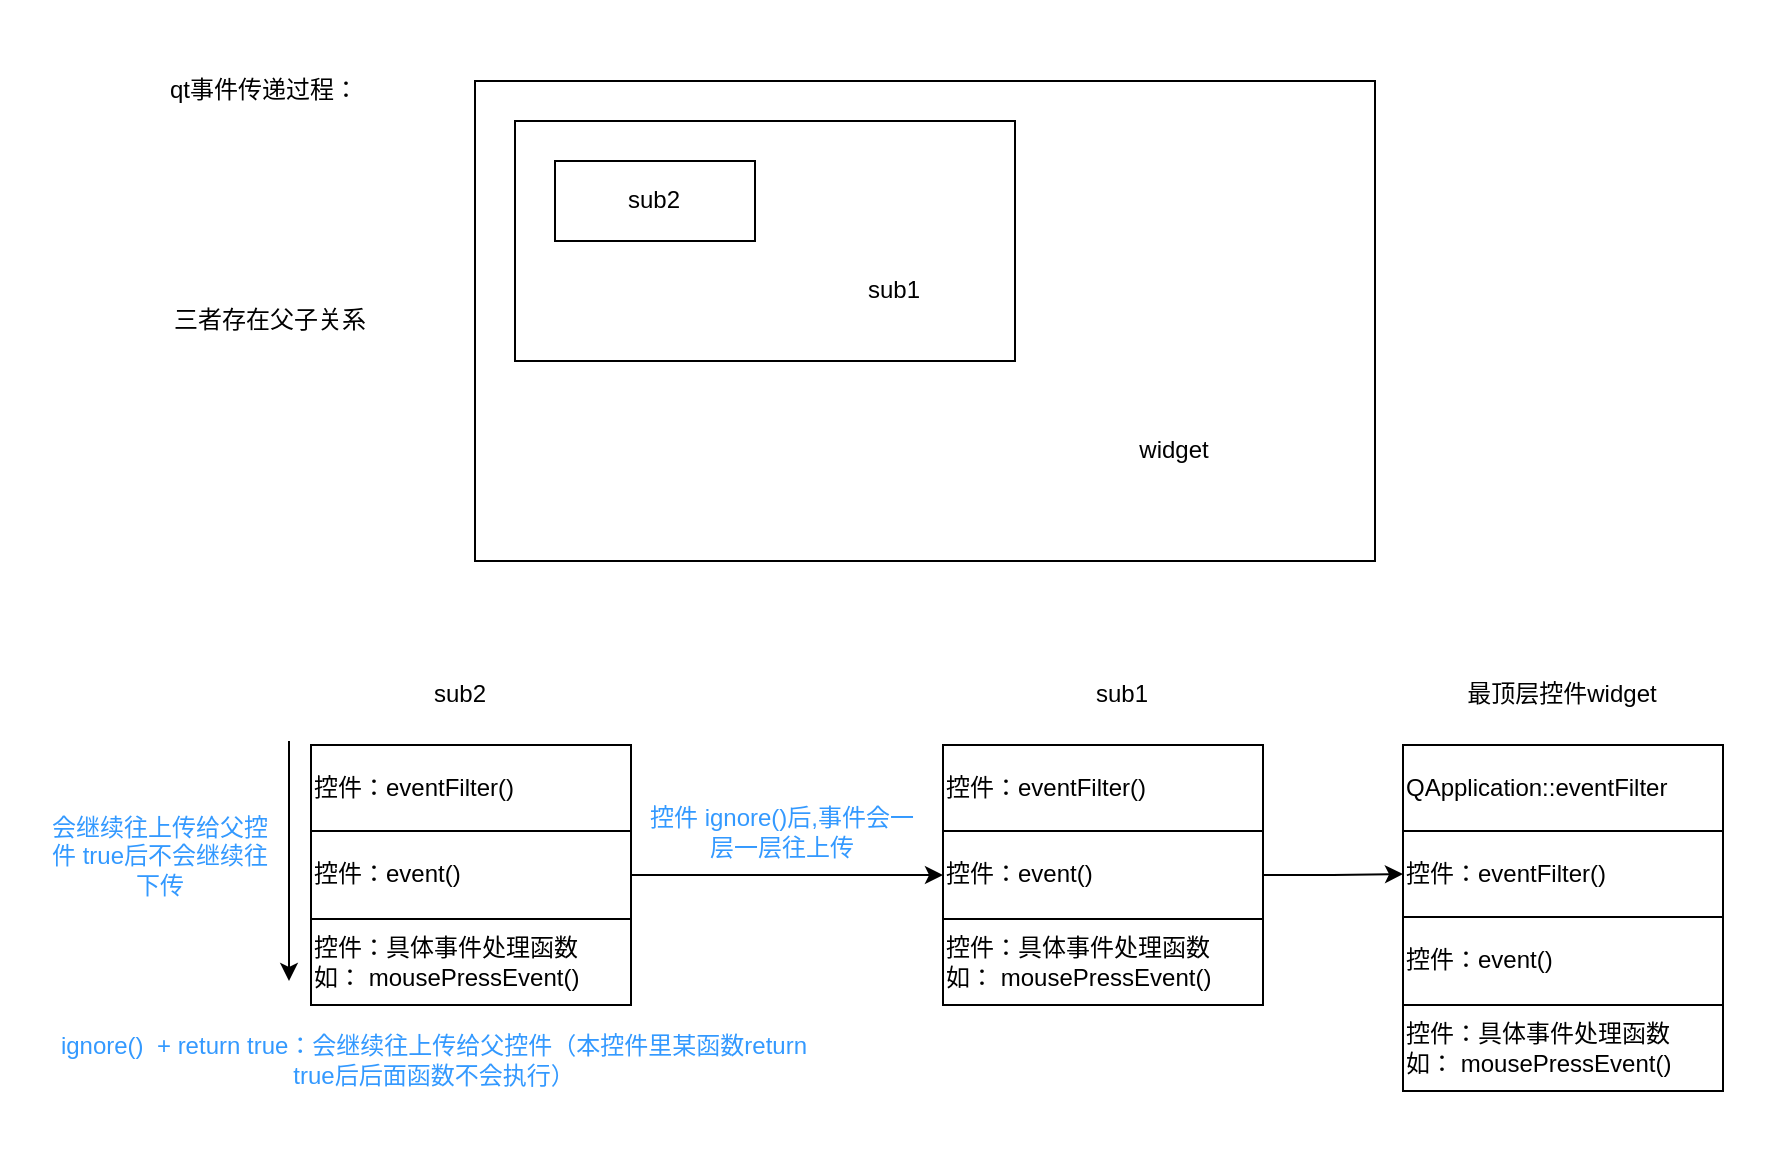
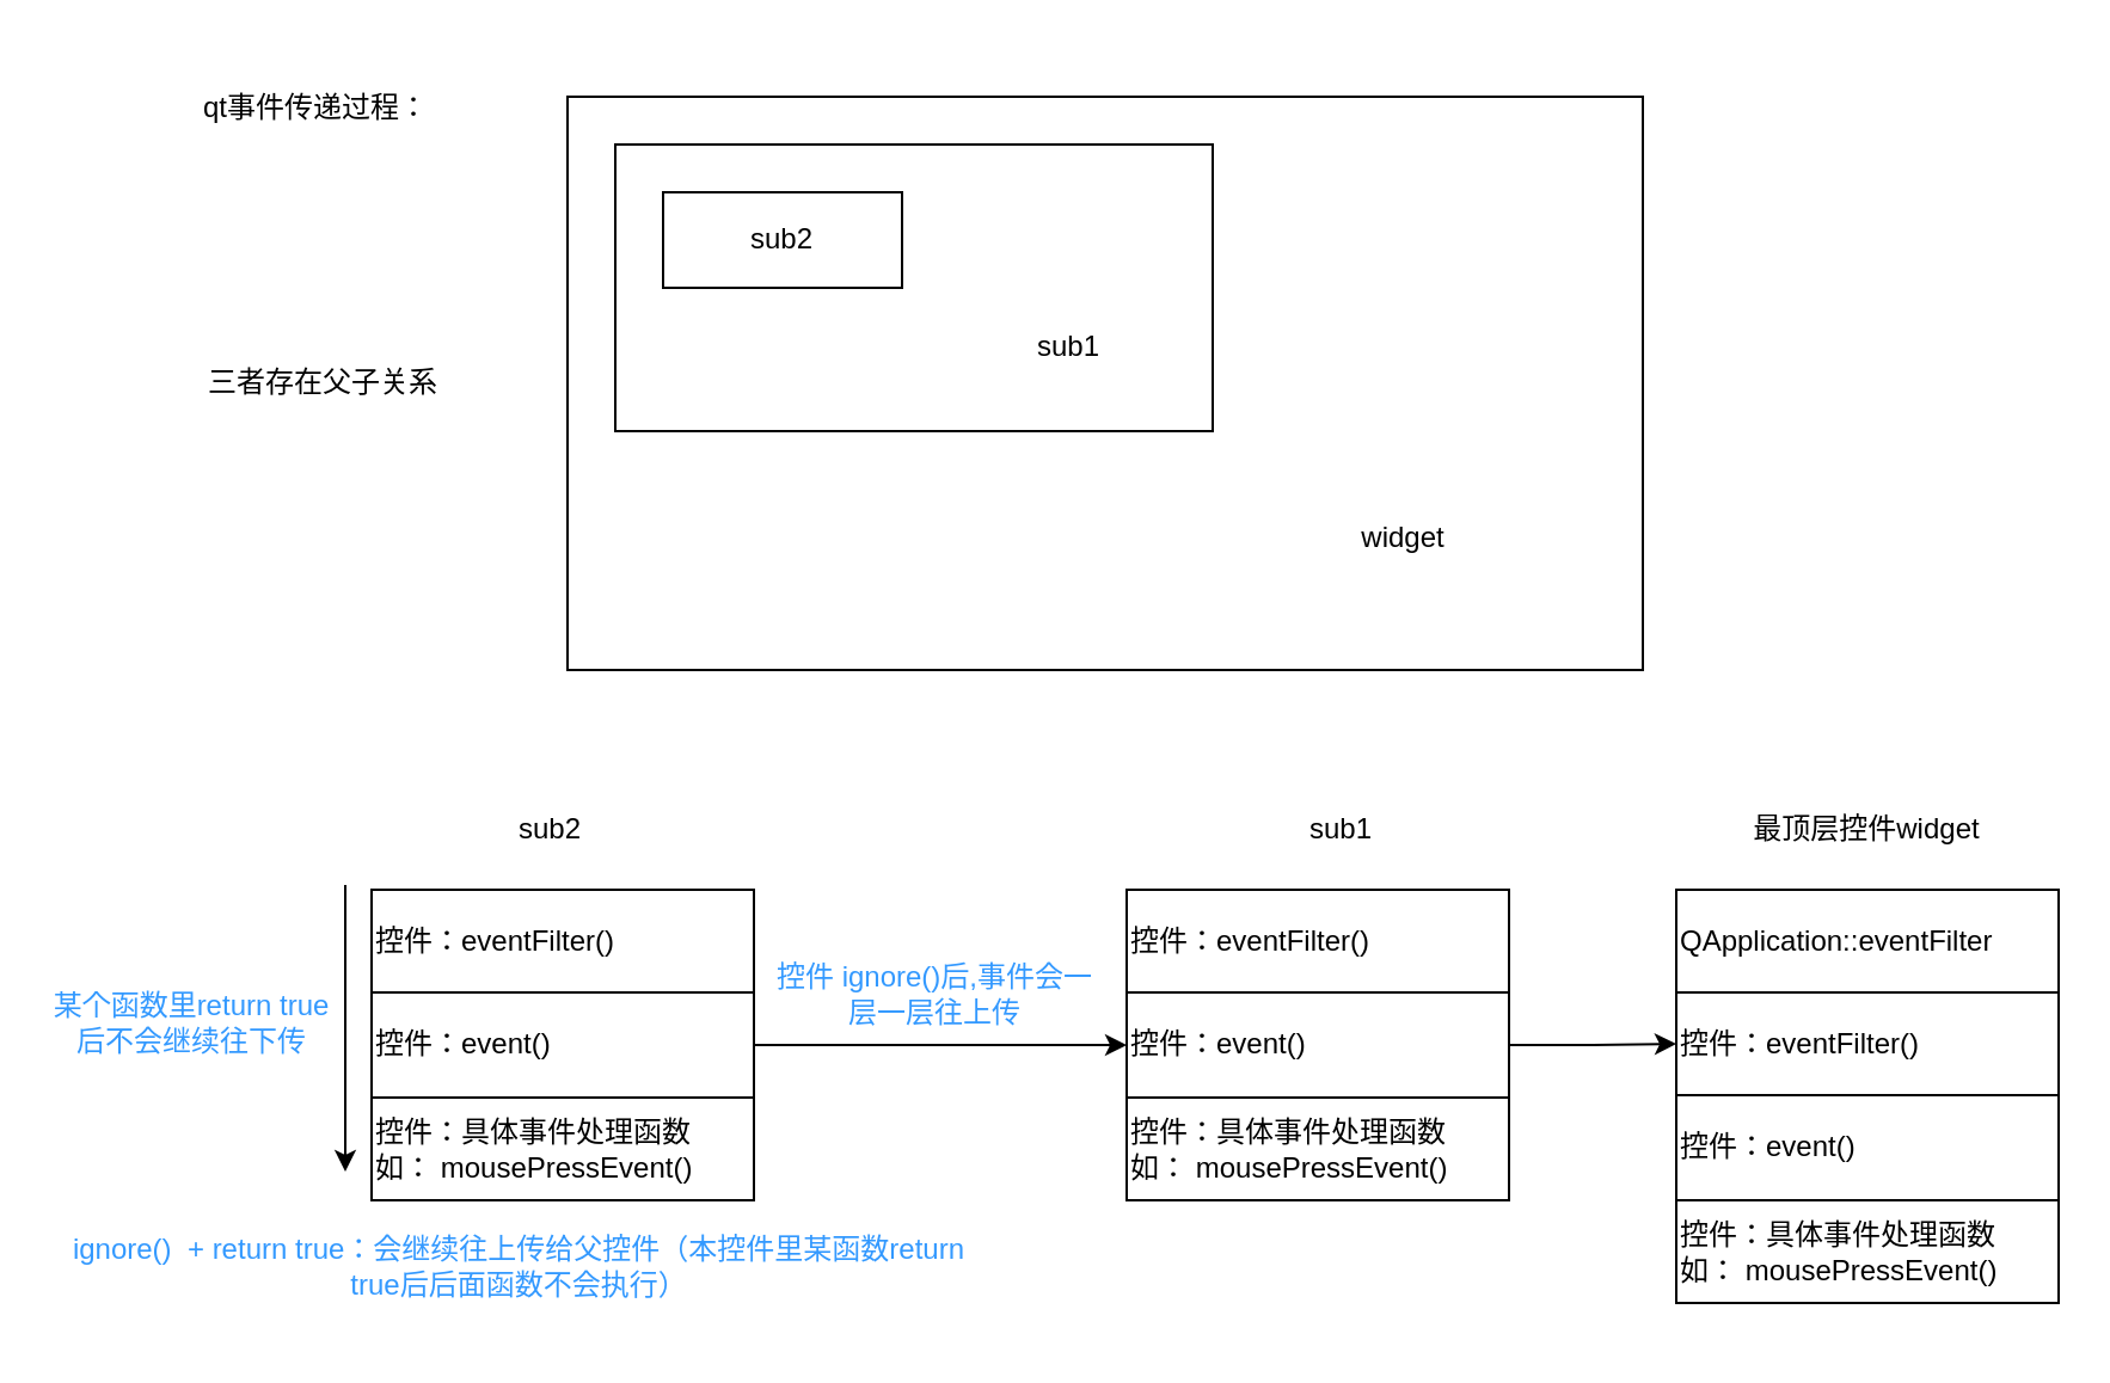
  <mxCell id="0" />
  <mxCell id="1" parent="0" />
  <mxCell id="2" value="qt事件传递过程：" style="text;html=1;strokeColor=none;fillColor=none;align=center;verticalAlign=middle;whiteSpace=wrap;rounded=0;" vertex="1" parent="1"><mxGeometry x="67" y="20" width="130" height="50" as="geometry" /></mxCell>
  <mxCell id="3" value="" style="rounded=0;whiteSpace=wrap;html=1;" vertex="1" parent="1"><mxGeometry x="237" y="40" width="450" height="240" as="geometry" /></mxCell>
  <mxCell id="4" value="" style="rounded=0;whiteSpace=wrap;html=1;" vertex="1" parent="1"><mxGeometry x="257" y="60" width="250" height="120" as="geometry" /></mxCell>
  <mxCell id="5" value="sub2" style="rounded=0;whiteSpace=wrap;html=1;" vertex="1" parent="1"><mxGeometry x="277" y="80" width="100" height="40" as="geometry" /></mxCell>
  <mxCell id="6" value="widget" style="text;html=1;strokeColor=none;fillColor=none;align=center;verticalAlign=middle;whiteSpace=wrap;rounded=0;" vertex="1" parent="1"><mxGeometry x="557" y="210" width="60" height="30" as="geometry" /></mxCell>
  <mxCell id="7" value="sub1" style="text;html=1;strokeColor=none;fillColor=none;align=center;verticalAlign=middle;whiteSpace=wrap;rounded=0;" vertex="1" parent="1"><mxGeometry x="417" y="130" width="60" height="30" as="geometry" /></mxCell>
  <mxCell id="8" value="sub2" style="text;html=1;strokeColor=none;fillColor=none;align=center;verticalAlign=middle;whiteSpace=wrap;rounded=0;" vertex="1" parent="1"><mxGeometry x="200" y="332" width="60" height="30" as="geometry" /></mxCell>
  <mxCell id="9" value="sub1" style="text;html=1;strokeColor=none;fillColor=none;align=center;verticalAlign=middle;whiteSpace=wrap;rounded=0;" vertex="1" parent="1"><mxGeometry x="531" y="332" width="60" height="30" as="geometry" /></mxCell>
  <mxCell id="10" value="最顶层控件widget" style="text;html=1;strokeColor=none;fillColor=none;align=center;verticalAlign=middle;whiteSpace=wrap;rounded=0;" vertex="1" parent="1"><mxGeometry x="716" y="337" width="130" height="20" as="geometry" /></mxCell>
  <mxCell id="11" value="" style="shape=table;startSize=0;container=1;collapsible=0;childLayout=tableLayout;align=left;" vertex="1" parent="1"><mxGeometry x="155" y="372" width="160" height="130" as="geometry" /></mxCell>
  <mxCell id="12" value="" style="shape=tableRow;horizontal=0;startSize=0;swimlaneHead=0;swimlaneBody=0;strokeColor=inherit;top=0;left=0;bottom=0;right=0;collapsible=0;dropTarget=0;fillColor=none;points=[[0,0.5],[1,0.5]];portConstraint=eastwest;" vertex="1" parent="11"><mxGeometry width="160" height="43" as="geometry" /></mxCell>
  <mxCell id="13" value="控件：eventFilter()" style="shape=partialRectangle;html=1;whiteSpace=wrap;connectable=0;strokeColor=inherit;overflow=hidden;fillColor=none;top=0;left=0;bottom=0;right=0;pointerEvents=1;align=left;" vertex="1" parent="12"><mxGeometry width="160" height="43" as="geometry"><mxRectangle width="160" height="43" as="alternateBounds" /></mxGeometry></mxCell>
  <mxCell id="14" value="" style="shape=tableRow;horizontal=0;startSize=0;swimlaneHead=0;swimlaneBody=0;strokeColor=inherit;top=0;left=0;bottom=0;right=0;collapsible=0;dropTarget=0;fillColor=none;points=[[0,0.5],[1,0.5]];portConstraint=eastwest;" vertex="1" parent="11"><mxGeometry y="43" width="160" height="44" as="geometry" /></mxCell>
  <mxCell id="15" value="控件：event()" style="shape=partialRectangle;html=1;whiteSpace=wrap;connectable=0;strokeColor=inherit;overflow=hidden;fillColor=none;top=0;left=0;bottom=0;right=0;pointerEvents=1;align=left;" vertex="1" parent="14"><mxGeometry width="160" height="44" as="geometry"><mxRectangle width="160" height="44" as="alternateBounds" /></mxGeometry></mxCell>
  <mxCell id="16" value="" style="shape=tableRow;horizontal=0;startSize=0;swimlaneHead=0;swimlaneBody=0;strokeColor=inherit;top=0;left=0;bottom=0;right=0;collapsible=0;dropTarget=0;fillColor=none;points=[[0,0.5],[1,0.5]];portConstraint=eastwest;" vertex="1" parent="11"><mxGeometry y="87" width="160" height="43" as="geometry" /></mxCell>
  <mxCell id="17" value="控件：具体事件处理函数&lt;br&gt;如：&amp;nbsp;&lt;span style=&quot;background-color: initial;&quot;&gt;mousePressEvent()&lt;/span&gt;" style="shape=partialRectangle;html=1;whiteSpace=wrap;connectable=0;strokeColor=inherit;overflow=hidden;fillColor=none;top=0;left=0;bottom=0;right=0;pointerEvents=1;align=left;" vertex="1" parent="16"><mxGeometry width="160" height="43" as="geometry"><mxRectangle width="160" height="43" as="alternateBounds" /></mxGeometry></mxCell>
  <mxCell id="18" value="" style="shape=table;startSize=0;container=1;collapsible=0;childLayout=tableLayout;align=left;" vertex="1" parent="1"><mxGeometry x="471" y="372" width="160" height="130" as="geometry" /></mxCell>
  <mxCell id="19" value="" style="shape=tableRow;horizontal=0;startSize=0;swimlaneHead=0;swimlaneBody=0;strokeColor=inherit;top=0;left=0;bottom=0;right=0;collapsible=0;dropTarget=0;fillColor=none;points=[[0,0.5],[1,0.5]];portConstraint=eastwest;" vertex="1" parent="18"><mxGeometry width="160" height="43" as="geometry" /></mxCell>
  <mxCell id="20" value="控件：eventFilter()" style="shape=partialRectangle;html=1;whiteSpace=wrap;connectable=0;strokeColor=inherit;overflow=hidden;fillColor=none;top=0;left=0;bottom=0;right=0;pointerEvents=1;align=left;" vertex="1" parent="19"><mxGeometry width="160" height="43" as="geometry"><mxRectangle width="160" height="43" as="alternateBounds" /></mxGeometry></mxCell>
  <mxCell id="21" value="" style="shape=tableRow;horizontal=0;startSize=0;swimlaneHead=0;swimlaneBody=0;strokeColor=inherit;top=0;left=0;bottom=0;right=0;collapsible=0;dropTarget=0;fillColor=none;points=[[0,0.5],[1,0.5]];portConstraint=eastwest;" vertex="1" parent="18"><mxGeometry y="43" width="160" height="44" as="geometry" /></mxCell>
  <mxCell id="22" value="控件：event()" style="shape=partialRectangle;html=1;whiteSpace=wrap;connectable=0;strokeColor=inherit;overflow=hidden;fillColor=none;top=0;left=0;bottom=0;right=0;pointerEvents=1;align=left;" vertex="1" parent="21"><mxGeometry width="160" height="44" as="geometry"><mxRectangle width="160" height="44" as="alternateBounds" /></mxGeometry></mxCell>
  <mxCell id="23" value="" style="shape=tableRow;horizontal=0;startSize=0;swimlaneHead=0;swimlaneBody=0;strokeColor=inherit;top=0;left=0;bottom=0;right=0;collapsible=0;dropTarget=0;fillColor=none;points=[[0,0.5],[1,0.5]];portConstraint=eastwest;" vertex="1" parent="18"><mxGeometry y="87" width="160" height="43" as="geometry" /></mxCell>
  <mxCell id="24" value="控件：具体事件处理函数&lt;br&gt;如：&amp;nbsp;&lt;span style=&quot;background-color: initial;&quot;&gt;mousePressEvent()&lt;/span&gt;" style="shape=partialRectangle;html=1;whiteSpace=wrap;connectable=0;strokeColor=inherit;overflow=hidden;fillColor=none;top=0;left=0;bottom=0;right=0;pointerEvents=1;align=left;" vertex="1" parent="23"><mxGeometry width="160" height="43" as="geometry"><mxRectangle width="160" height="43" as="alternateBounds" /></mxGeometry></mxCell>
  <mxCell id="25" value="" style="shape=table;startSize=0;container=1;collapsible=0;childLayout=tableLayout;align=left;" vertex="1" parent="1"><mxGeometry x="701" y="372" width="160" height="173" as="geometry" /></mxCell>
  <mxCell id="26" style="shape=tableRow;horizontal=0;startSize=0;swimlaneHead=0;swimlaneBody=0;strokeColor=inherit;top=0;left=0;bottom=0;right=0;collapsible=0;dropTarget=0;fillColor=none;points=[[0,0.5],[1,0.5]];portConstraint=eastwest;" vertex="1" parent="25"><mxGeometry width="160" height="43" as="geometry" /></mxCell>
  <mxCell id="27" value="QApplication::eventFilter" style="shape=partialRectangle;html=1;whiteSpace=wrap;connectable=0;strokeColor=inherit;overflow=hidden;fillColor=none;top=0;left=0;bottom=0;right=0;pointerEvents=1;align=left;" vertex="1" parent="26"><mxGeometry width="160" height="43" as="geometry"><mxRectangle width="160" height="43" as="alternateBounds" /></mxGeometry></mxCell>
  <mxCell id="28" value="" style="shape=tableRow;horizontal=0;startSize=0;swimlaneHead=0;swimlaneBody=0;strokeColor=inherit;top=0;left=0;bottom=0;right=0;collapsible=0;dropTarget=0;fillColor=none;points=[[0,0.5],[1,0.5]];portConstraint=eastwest;" vertex="1" parent="25"><mxGeometry y="43" width="160" height="43" as="geometry" /></mxCell>
  <mxCell id="29" value="控件：eventFilter()" style="shape=partialRectangle;html=1;whiteSpace=wrap;connectable=0;strokeColor=inherit;overflow=hidden;fillColor=none;top=0;left=0;bottom=0;right=0;pointerEvents=1;align=left;" vertex="1" parent="28"><mxGeometry width="160" height="43" as="geometry"><mxRectangle width="160" height="43" as="alternateBounds" /></mxGeometry></mxCell>
  <mxCell id="30" value="" style="shape=tableRow;horizontal=0;startSize=0;swimlaneHead=0;swimlaneBody=0;strokeColor=inherit;top=0;left=0;bottom=0;right=0;collapsible=0;dropTarget=0;fillColor=none;points=[[0,0.5],[1,0.5]];portConstraint=eastwest;" vertex="1" parent="25"><mxGeometry y="86" width="160" height="44" as="geometry" /></mxCell>
  <mxCell id="31" value="控件：event()" style="shape=partialRectangle;html=1;whiteSpace=wrap;connectable=0;strokeColor=inherit;overflow=hidden;fillColor=none;top=0;left=0;bottom=0;right=0;pointerEvents=1;align=left;" vertex="1" parent="30"><mxGeometry width="160" height="44" as="geometry"><mxRectangle width="160" height="44" as="alternateBounds" /></mxGeometry></mxCell>
  <mxCell id="32" value="" style="shape=tableRow;horizontal=0;startSize=0;swimlaneHead=0;swimlaneBody=0;strokeColor=inherit;top=0;left=0;bottom=0;right=0;collapsible=0;dropTarget=0;fillColor=none;points=[[0,0.5],[1,0.5]];portConstraint=eastwest;" vertex="1" parent="25"><mxGeometry y="130" width="160" height="43" as="geometry" /></mxCell>
  <mxCell id="33" value="控件：具体事件处理函数&lt;br&gt;如：&amp;nbsp;&lt;span style=&quot;background-color: initial;&quot;&gt;mousePressEvent()&lt;/span&gt;" style="shape=partialRectangle;html=1;whiteSpace=wrap;connectable=0;strokeColor=inherit;overflow=hidden;fillColor=none;top=0;left=0;bottom=0;right=0;pointerEvents=1;align=left;" vertex="1" parent="32"><mxGeometry width="160" height="43" as="geometry"><mxRectangle width="160" height="43" as="alternateBounds" /></mxGeometry></mxCell>
  <mxCell id="34" style="edgeStyle=orthogonalEdgeStyle;rounded=0;orthogonalLoop=1;jettySize=auto;html=1;exitX=1;exitY=0.5;exitDx=0;exitDy=0;" edge="1" parent="1" source="14" target="21"><mxGeometry relative="1" as="geometry" /></mxCell>
  <mxCell id="35" style="edgeStyle=orthogonalEdgeStyle;rounded=0;orthogonalLoop=1;jettySize=auto;html=1;exitX=1;exitY=0.5;exitDx=0;exitDy=0;entryX=0;entryY=0.5;entryDx=0;entryDy=0;" edge="1" parent="1" source="21" target="28"><mxGeometry relative="1" as="geometry" /></mxCell>
  <mxCell id="36" value="&lt;font color=&quot;#3399ff&quot;&gt;控件 ignore()后,事件会一层一层往上传&lt;/font&gt;" style="text;html=1;strokeColor=none;fillColor=none;align=center;verticalAlign=middle;whiteSpace=wrap;rounded=0;" vertex="1" parent="1"><mxGeometry x="321" y="400" width="140" height="32" as="geometry" /></mxCell>
  <mxCell id="37" value="" style="endArrow=classic;html=1;rounded=0;" edge="1" parent="1"><mxGeometry width="50" height="50" relative="1" as="geometry"><mxPoint x="144" y="370" as="sourcePoint" /><mxPoint x="144" y="490" as="targetPoint" /></mxGeometry></mxCell>
- <mxCell id="38" value="&lt;font color=&quot;#3399ff&quot;&gt;会继续往上传给父控件 true后不会继续往下传&lt;/font&gt;" style="text;html=1;strokeColor=none;fillColor=none;align=center;verticalAlign=middle;whiteSpace=wrap;rounded=0;" vertex="1" parent="1"><mxGeometry x="20" y="400" width="120" height="55" as="geometry" /></mxCell>
+ <mxCell id="38" value="&lt;font color=&quot;#3399ff&quot;&gt;某个函数里return true后不会继续往下传&lt;/font&gt;" style="text;html=1;strokeColor=none;fillColor=none;align=center;verticalAlign=middle;whiteSpace=wrap;rounded=0;" vertex="1" parent="1"><mxGeometry x="20" y="400" width="120" height="55" as="geometry" /></mxCell>
  <mxCell id="39" value="三者存在父子关系" style="text;html=1;strokeColor=none;fillColor=none;align=center;verticalAlign=middle;whiteSpace=wrap;rounded=0;" vertex="1" parent="1"><mxGeometry x="70" y="140" width="130" height="40" as="geometry" /></mxCell>
  <mxCell id="40" value="&lt;font color=&quot;#3399ff&quot;&gt;ignore()&amp;nbsp; + return true：会继续往上传给父控件（本控件里某函数return true后后面函数不会执行）&lt;/font&gt;" style="text;html=1;strokeColor=none;fillColor=none;align=center;verticalAlign=middle;whiteSpace=wrap;rounded=0;" vertex="1" parent="1"><mxGeometry x="27" y="502" width="380" height="55" as="geometry" /></mxCell>
